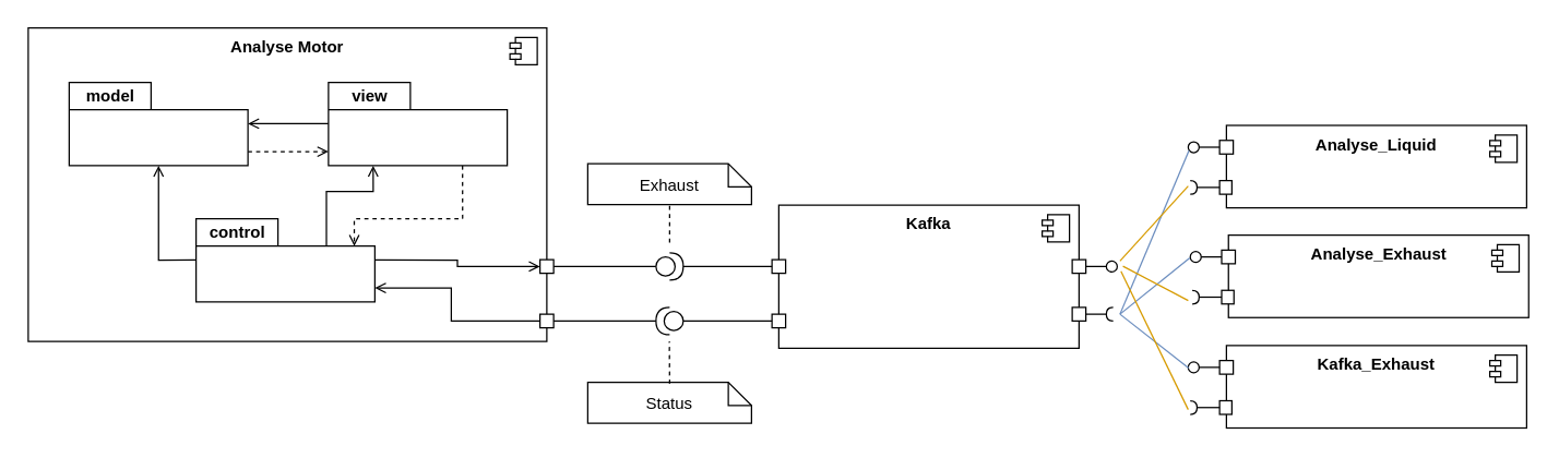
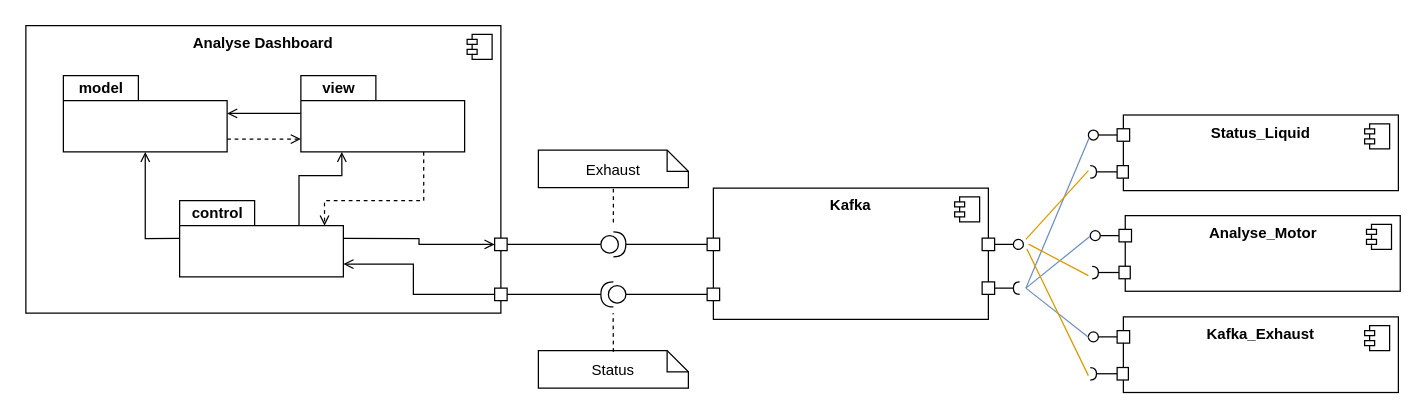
  <mxCell id="0" />
  <mxCell id="1" parent="0" />
- <mxCell id="2" value="Analyse Motor" style="html=1;dropTarget=0;whiteSpace=wrap;horizontal=1;verticalAlign=top;fontStyle=1" vertex="1" parent="1"><mxGeometry x="20" y="20" width="380" height="230" as="geometry" /></mxCell>
+ <mxCell id="2" value="Analyse Dashboard" style="html=1;dropTarget=0;whiteSpace=wrap;horizontal=1;verticalAlign=top;fontStyle=1" vertex="1" parent="1"><mxGeometry x="20" y="20" width="380" height="230" as="geometry" /></mxCell>
  <mxCell id="3" value="" style="shape=module;jettyWidth=8;jettyHeight=4;" vertex="1" parent="2"><mxGeometry x="1" width="20" height="20" relative="1" as="geometry"><mxPoint x="-27" y="7" as="offset" /></mxGeometry></mxCell>
  <mxCell id="4" style="edgeStyle=orthogonalEdgeStyle;rounded=0;orthogonalLoop=1;jettySize=auto;html=1;exitX=0;exitY=0;exitDx=131;exitDy=50.75;exitPerimeter=0;entryX=0;entryY=0;entryDx=0;entryDy=50.75;entryPerimeter=0;dashed=1;endArrow=open;endFill=0;" edge="1" parent="1" source="5" target="9"><mxGeometry relative="1" as="geometry" /></mxCell>
  <mxCell id="5" value="" style="shape=folder;fontStyle=1;spacingTop=10;tabWidth=60;tabHeight=20;tabPosition=left;html=1;whiteSpace=wrap;" vertex="1" parent="1"><mxGeometry x="50" y="60" width="131" height="61" as="geometry" /></mxCell>
  <mxCell id="6" value="model" style="text;align=center;fontStyle=1;verticalAlign=middle;spacingLeft=3;spacingRight=3;strokeColor=none;rotatable=0;points=[[0,0.5],[1,0.5]];portConstraint=eastwest;html=1;" vertex="1" parent="1"><mxGeometry x="40" y="60" width="80" height="20" as="geometry" /></mxCell>
  <mxCell id="7" style="edgeStyle=orthogonalEdgeStyle;rounded=0;orthogonalLoop=1;jettySize=auto;html=1;exitX=0;exitY=0;exitDx=0;exitDy=30.25;exitPerimeter=0;entryX=0;entryY=0;entryDx=131;entryDy=30.25;entryPerimeter=0;endArrow=open;endFill=0;" edge="1" parent="1" source="9" target="5"><mxGeometry relative="1" as="geometry" /></mxCell>
  <mxCell id="8" style="edgeStyle=orthogonalEdgeStyle;rounded=0;orthogonalLoop=1;jettySize=auto;html=1;exitX=0.75;exitY=1;exitDx=0;exitDy=0;exitPerimeter=0;entryX=0.885;entryY=0.328;entryDx=0;entryDy=0;entryPerimeter=0;dashed=1;endArrow=open;endFill=0;" edge="1" parent="1" source="9" target="14"><mxGeometry relative="1" as="geometry"><Array as="points"><mxPoint x="338" y="160" /><mxPoint x="259" y="160" /></Array></mxGeometry></mxCell>
  <mxCell id="9" value="" style="shape=folder;fontStyle=1;spacingTop=10;tabWidth=60;tabHeight=20;tabPosition=left;html=1;whiteSpace=wrap;" vertex="1" parent="1"><mxGeometry x="240" y="60" width="131" height="61" as="geometry" /></mxCell>
  <mxCell id="10" value="view" style="text;align=center;fontStyle=1;verticalAlign=middle;spacingLeft=3;spacingRight=3;strokeColor=none;rotatable=0;points=[[0,0.5],[1,0.5]];portConstraint=eastwest;html=1;" vertex="1" parent="1"><mxGeometry x="230" y="60" width="80" height="20" as="geometry" /></mxCell>
  <mxCell id="11" style="edgeStyle=orthogonalEdgeStyle;rounded=0;orthogonalLoop=1;jettySize=auto;html=1;exitX=0;exitY=0;exitDx=0;exitDy=30.25;exitPerimeter=0;entryX=0.5;entryY=1;entryDx=0;entryDy=0;entryPerimeter=0;endArrow=open;endFill=0;" edge="1" parent="1" source="14" target="5"><mxGeometry relative="1" as="geometry" /></mxCell>
  <mxCell id="12" style="edgeStyle=orthogonalEdgeStyle;rounded=0;orthogonalLoop=1;jettySize=auto;html=1;exitX=0;exitY=0;exitDx=95.5;exitDy=20;exitPerimeter=0;entryX=0.25;entryY=1;entryDx=0;entryDy=0;entryPerimeter=0;endArrow=open;endFill=0;" edge="1" parent="1" source="14" target="9"><mxGeometry relative="1" as="geometry" /></mxCell>
  <mxCell id="13" style="edgeStyle=orthogonalEdgeStyle;rounded=0;orthogonalLoop=1;jettySize=auto;html=1;exitX=0;exitY=0;exitDx=131;exitDy=30.25;exitPerimeter=0;entryX=0;entryY=0;entryDx=0;entryDy=5;entryPerimeter=0;endArrow=open;endFill=0;" edge="1" parent="1" source="14" target="18"><mxGeometry relative="1" as="geometry" /></mxCell>
  <mxCell id="14" value="" style="shape=folder;fontStyle=1;spacingTop=10;tabWidth=60;tabHeight=20;tabPosition=left;html=1;whiteSpace=wrap;" vertex="1" parent="1"><mxGeometry x="143" y="160" width="131" height="61" as="geometry" /></mxCell>
  <mxCell id="15" value="control" style="text;align=center;fontStyle=1;verticalAlign=middle;spacingLeft=3;spacingRight=3;strokeColor=none;rotatable=0;points=[[0,0.5],[1,0.5]];portConstraint=eastwest;html=1;" vertex="1" parent="1"><mxGeometry x="133" y="160" width="80" height="20" as="geometry" /></mxCell>
  <mxCell id="16" style="edgeStyle=orthogonalEdgeStyle;rounded=0;orthogonalLoop=1;jettySize=auto;html=1;curved=0;exitX=0;exitY=0;exitDx=0;exitDy=5;exitPerimeter=0;entryX=0;entryY=0;entryDx=131;entryDy=50.75;entryPerimeter=0;endArrow=open;endFill=0;" edge="1" parent="1" source="17" target="14"><mxGeometry relative="1" as="geometry"><Array as="points"><mxPoint x="330" y="235" /><mxPoint x="330" y="211" /></Array></mxGeometry></mxCell>
  <mxCell id="17" value="" style="html=1;points=[[0,0,0,0,5],[0,1,0,0,-5],[1,0,0,0,5],[1,1,0,0,-5]];perimeter=orthogonalPerimeter;outlineConnect=0;targetShapes=umlLifeline;portConstraint=eastwest;newEdgeStyle={&quot;curved&quot;:0,&quot;rounded&quot;:0};" vertex="1" parent="1"><mxGeometry x="395" y="230" width="10" height="10" as="geometry" /></mxCell>
  <mxCell id="18" value="" style="html=1;points=[[0,0,0,0,5],[0,1,0,0,-5],[1,0,0,0,5],[1,1,0,0,-5]];perimeter=orthogonalPerimeter;outlineConnect=0;targetShapes=umlLifeline;portConstraint=eastwest;newEdgeStyle={&quot;curved&quot;:0,&quot;rounded&quot;:0};" vertex="1" parent="1"><mxGeometry x="395" y="190" width="10" height="10" as="geometry" /></mxCell>
  <mxCell id="19" value="Kafka" style="html=1;dropTarget=0;whiteSpace=wrap;horizontal=1;verticalAlign=top;fontStyle=1" vertex="1" parent="1"><mxGeometry x="570" y="150" width="220" height="105" as="geometry" /></mxCell>
  <mxCell id="20" value="" style="shape=module;jettyWidth=8;jettyHeight=4;" vertex="1" parent="19"><mxGeometry x="1" width="20" height="20" relative="1" as="geometry"><mxPoint x="-27" y="7" as="offset" /></mxGeometry></mxCell>
  <mxCell id="21" value="" style="html=1;points=[[0,0,0,0,5],[0,1,0,0,-5],[1,0,0,0,5],[1,1,0,0,-5]];perimeter=orthogonalPerimeter;outlineConnect=0;targetShapes=umlLifeline;portConstraint=eastwest;newEdgeStyle={&quot;curved&quot;:0,&quot;rounded&quot;:0};" vertex="1" parent="1"><mxGeometry x="565" y="230" width="10" height="10" as="geometry" /></mxCell>
  <mxCell id="22" value="" style="html=1;points=[[0,0,0,0,5],[0,1,0,0,-5],[1,0,0,0,5],[1,1,0,0,-5]];perimeter=orthogonalPerimeter;outlineConnect=0;targetShapes=umlLifeline;portConstraint=eastwest;newEdgeStyle={&quot;curved&quot;:0,&quot;rounded&quot;:0};" vertex="1" parent="1"><mxGeometry x="565" y="190" width="10" height="10" as="geometry" /></mxCell>
  <mxCell id="23" style="edgeStyle=orthogonalEdgeStyle;rounded=0;orthogonalLoop=1;jettySize=auto;html=1;entryX=0;entryY=0;entryDx=0;entryDy=5;entryPerimeter=0;endArrow=none;endFill=0;" edge="1" parent="1" source="25" target="22"><mxGeometry relative="1" as="geometry" /></mxCell>
  <mxCell id="24" style="edgeStyle=orthogonalEdgeStyle;rounded=0;orthogonalLoop=1;jettySize=auto;html=1;exitX=0;exitY=0.5;exitDx=0;exitDy=0;exitPerimeter=0;entryX=1;entryY=0;entryDx=0;entryDy=5;entryPerimeter=0;endArrow=none;endFill=0;" edge="1" parent="1" source="25" target="18"><mxGeometry relative="1" as="geometry" /></mxCell>
  <mxCell id="25" value="" style="shape=providedRequiredInterface;html=1;verticalLabelPosition=bottom;sketch=0;" vertex="1" parent="1"><mxGeometry x="480" y="185" width="20" height="20" as="geometry" /></mxCell>
  <mxCell id="26" style="edgeStyle=orthogonalEdgeStyle;rounded=0;orthogonalLoop=1;jettySize=auto;html=1;exitX=1;exitY=0.5;exitDx=0;exitDy=0;exitPerimeter=0;endArrow=none;endFill=0;" edge="1" parent="1" source="28" target="17"><mxGeometry relative="1" as="geometry" /></mxCell>
  <mxCell id="27" style="edgeStyle=orthogonalEdgeStyle;rounded=0;orthogonalLoop=1;jettySize=auto;html=1;exitX=0;exitY=0.5;exitDx=0;exitDy=0;exitPerimeter=0;entryX=0;entryY=0;entryDx=0;entryDy=5;entryPerimeter=0;endArrow=none;endFill=0;" edge="1" parent="1" source="28" target="21"><mxGeometry relative="1" as="geometry" /></mxCell>
  <mxCell id="28" value="" style="shape=providedRequiredInterface;html=1;verticalLabelPosition=bottom;sketch=0;rotation=-180;" vertex="1" parent="1"><mxGeometry x="480" y="225" width="20" height="20" as="geometry" /></mxCell>
  <mxCell id="29" value="" style="shape=note2;boundedLbl=1;whiteSpace=wrap;html=1;size=17;verticalAlign=top;align=center;" vertex="1" parent="1"><mxGeometry x="430" y="119.5" width="120" height="30" as="geometry" /></mxCell>
  <mxCell id="30" style="edgeStyle=orthogonalEdgeStyle;rounded=0;orthogonalLoop=1;jettySize=auto;html=1;exitX=0.5;exitY=1;exitDx=0;exitDy=0;endArrow=none;endFill=0;dashed=1;" edge="1" parent="1" source="31"><mxGeometry relative="1" as="geometry"><mxPoint x="490" y="180" as="targetPoint" /></mxGeometry></mxCell>
  <mxCell id="31" value="Exhaust" style="text;html=1;strokeColor=none;fillColor=none;align=center;verticalAlign=middle;whiteSpace=wrap;rounded=0;" vertex="1" parent="1"><mxGeometry x="430" y="120.5" width="120" height="30" as="geometry" /></mxCell>
  <mxCell id="32" value="" style="shape=note2;boundedLbl=1;whiteSpace=wrap;html=1;size=17;verticalAlign=top;align=center;" vertex="1" parent="1"><mxGeometry x="430" y="280" width="120" height="30" as="geometry" /></mxCell>
  <mxCell id="33" style="edgeStyle=orthogonalEdgeStyle;rounded=0;orthogonalLoop=1;jettySize=auto;html=1;exitX=0.5;exitY=0;exitDx=0;exitDy=0;endArrow=none;endFill=0;dashed=1;" edge="1" parent="1" source="34"><mxGeometry relative="1" as="geometry"><mxPoint x="489.8" y="250" as="targetPoint" /></mxGeometry></mxCell>
  <mxCell id="34" value="Status" style="text;html=1;strokeColor=none;fillColor=none;align=center;verticalAlign=middle;whiteSpace=wrap;rounded=0;" vertex="1" parent="1"><mxGeometry x="430" y="281" width="120" height="30" as="geometry" /></mxCell>
- <mxCell id="35" value="Analyse_Liquid" style="html=1;dropTarget=0;whiteSpace=wrap;horizontal=1;verticalAlign=top;fontStyle=1" vertex="1" parent="1"><mxGeometry x="898" y="91.5" width="220" height="60.5" as="geometry" /></mxCell>
+ <mxCell id="35" value="Status_Liquid" style="html=1;dropTarget=0;whiteSpace=wrap;horizontal=1;verticalAlign=top;fontStyle=1" vertex="1" parent="1"><mxGeometry x="898" y="91.5" width="220" height="60.5" as="geometry" /></mxCell>
  <mxCell id="36" value="" style="shape=module;jettyWidth=8;jettyHeight=4;" vertex="1" parent="35"><mxGeometry x="1" width="20" height="20" relative="1" as="geometry"><mxPoint x="-27" y="7" as="offset" /></mxGeometry></mxCell>
  <mxCell id="37" value="" style="html=1;rounded=0;" vertex="1" parent="1"><mxGeometry x="893" y="102.5" width="10" height="10" as="geometry" /></mxCell>
  <mxCell id="38" value="" style="endArrow=none;html=1;rounded=0;align=center;verticalAlign=top;endFill=0;labelBackgroundColor=none;endSize=2;" edge="1" parent="1" source="37" target="39"><mxGeometry relative="1" as="geometry" /></mxCell>
  <mxCell id="39" value="" style="ellipse;html=1;fontSize=11;align=center;fillColor=none;points=[];aspect=fixed;resizable=0;verticalAlign=bottom;labelPosition=center;verticalLabelPosition=top;flipH=1;" vertex="1" parent="1"><mxGeometry x="870" y="103.5" width="8" height="8" as="geometry" /></mxCell>
  <mxCell id="40" value="" style="html=1;rounded=0;flipV=0;flipH=0;" vertex="1" parent="1"><mxGeometry x="893" y="132" width="9" height="10" as="geometry" /></mxCell>
  <mxCell id="41" value="" style="endArrow=none;html=1;rounded=0;align=center;verticalAlign=top;endFill=0;labelBackgroundColor=none;endSize=2;" edge="1" parent="1" source="40" target="42"><mxGeometry relative="1" as="geometry" /></mxCell>
  <mxCell id="42" value="" style="shape=requiredInterface;html=1;fontSize=11;align=center;fillColor=none;points=[];aspect=fixed;resizable=0;verticalAlign=bottom;labelPosition=center;verticalLabelPosition=top;flipH=0;flipV=0;" vertex="1" parent="1"><mxGeometry x="871.5" y="132" width="5" height="10" as="geometry" /></mxCell>
- <mxCell id="43" value="Analyse_Exhaust" style="html=1;dropTarget=0;whiteSpace=wrap;horizontal=1;verticalAlign=top;fontStyle=1" vertex="1" parent="1"><mxGeometry x="899.5" y="172" width="220" height="60.5" as="geometry" /></mxCell>
+ <mxCell id="43" value="Analyse_Motor" style="html=1;dropTarget=0;whiteSpace=wrap;horizontal=1;verticalAlign=top;fontStyle=1" vertex="1" parent="1"><mxGeometry x="899.5" y="172" width="220" height="60.5" as="geometry" /></mxCell>
  <mxCell id="44" value="" style="shape=module;jettyWidth=8;jettyHeight=4;" vertex="1" parent="43"><mxGeometry x="1" width="20" height="20" relative="1" as="geometry"><mxPoint x="-27" y="7" as="offset" /></mxGeometry></mxCell>
  <mxCell id="45" value="" style="html=1;rounded=0;" vertex="1" parent="1"><mxGeometry x="894.5" y="183" width="10" height="10" as="geometry" /></mxCell>
  <mxCell id="46" value="" style="endArrow=none;html=1;rounded=0;align=center;verticalAlign=top;endFill=0;labelBackgroundColor=none;endSize=2;" edge="1" parent="1" source="45" target="47"><mxGeometry relative="1" as="geometry" /></mxCell>
  <mxCell id="47" value="" style="ellipse;html=1;fontSize=11;align=center;fillColor=none;points=[];aspect=fixed;resizable=0;verticalAlign=bottom;labelPosition=center;verticalLabelPosition=top;flipH=1;" vertex="1" parent="1"><mxGeometry x="871.5" y="184" width="8" height="8" as="geometry" /></mxCell>
  <mxCell id="48" value="" style="html=1;rounded=0;flipV=0;flipH=0;" vertex="1" parent="1"><mxGeometry x="894.5" y="212.5" width="9" height="10" as="geometry" /></mxCell>
  <mxCell id="49" value="" style="endArrow=none;html=1;rounded=0;align=center;verticalAlign=top;endFill=0;labelBackgroundColor=none;endSize=2;" edge="1" parent="1" source="48" target="50"><mxGeometry relative="1" as="geometry" /></mxCell>
  <mxCell id="50" value="" style="shape=requiredInterface;html=1;fontSize=11;align=center;fillColor=none;points=[];aspect=fixed;resizable=0;verticalAlign=bottom;labelPosition=center;verticalLabelPosition=top;flipH=0;flipV=0;" vertex="1" parent="1"><mxGeometry x="873" y="212.5" width="5" height="10" as="geometry" /></mxCell>
  <mxCell id="51" value="Kafka_Exhaust" style="html=1;dropTarget=0;whiteSpace=wrap;horizontal=1;verticalAlign=top;fontStyle=1" vertex="1" parent="1"><mxGeometry x="898" y="253" width="220" height="60.5" as="geometry" /></mxCell>
  <mxCell id="52" value="" style="shape=module;jettyWidth=8;jettyHeight=4;" vertex="1" parent="51"><mxGeometry x="1" width="20" height="20" relative="1" as="geometry"><mxPoint x="-27" y="7" as="offset" /></mxGeometry></mxCell>
  <mxCell id="53" value="" style="html=1;rounded=0;" vertex="1" parent="1"><mxGeometry x="893" y="264" width="10" height="10" as="geometry" /></mxCell>
  <mxCell id="54" value="" style="endArrow=none;html=1;rounded=0;align=center;verticalAlign=top;endFill=0;labelBackgroundColor=none;endSize=2;" edge="1" parent="1" source="53" target="55"><mxGeometry relative="1" as="geometry" /></mxCell>
  <mxCell id="55" value="" style="ellipse;html=1;fontSize=11;align=center;fillColor=none;points=[];aspect=fixed;resizable=0;verticalAlign=bottom;labelPosition=center;verticalLabelPosition=top;flipH=1;" vertex="1" parent="1"><mxGeometry x="870" y="265" width="8" height="8" as="geometry" /></mxCell>
  <mxCell id="56" value="" style="html=1;rounded=0;flipV=0;flipH=0;" vertex="1" parent="1"><mxGeometry x="893" y="293.5" width="9" height="10" as="geometry" /></mxCell>
  <mxCell id="57" value="" style="endArrow=none;html=1;rounded=0;align=center;verticalAlign=top;endFill=0;labelBackgroundColor=none;endSize=2;" edge="1" parent="1" source="56" target="58"><mxGeometry relative="1" as="geometry" /></mxCell>
  <mxCell id="58" value="" style="shape=requiredInterface;html=1;fontSize=11;align=center;fillColor=none;points=[];aspect=fixed;resizable=0;verticalAlign=bottom;labelPosition=center;verticalLabelPosition=top;flipH=0;flipV=0;" vertex="1" parent="1"><mxGeometry x="871.5" y="293.5" width="5" height="10" as="geometry" /></mxCell>
  <mxCell id="59" value="" style="html=1;rounded=0;" vertex="1" parent="1"><mxGeometry x="785" y="190" width="10" height="10" as="geometry" /></mxCell>
  <mxCell id="60" value="" style="endArrow=none;html=1;rounded=0;align=center;verticalAlign=top;endFill=0;labelBackgroundColor=none;endSize=2;" edge="1" parent="1" source="59" target="61"><mxGeometry relative="1" as="geometry" /></mxCell>
  <mxCell id="61" value="" style="ellipse;html=1;fontSize=11;align=center;fillColor=none;points=[];aspect=fixed;resizable=0;verticalAlign=bottom;labelPosition=center;verticalLabelPosition=top;flipH=1;" vertex="1" parent="1"><mxGeometry x="810" y="191" width="8" height="8" as="geometry" /></mxCell>
  <mxCell id="62" value="" style="html=1;rounded=0;" vertex="1" parent="1"><mxGeometry x="785" y="225" width="10" height="10" as="geometry" /></mxCell>
  <mxCell id="63" value="" style="endArrow=none;html=1;rounded=0;align=center;verticalAlign=top;endFill=0;labelBackgroundColor=none;endSize=2;" edge="1" parent="1" source="62" target="65"><mxGeometry relative="1" as="geometry" /></mxCell>
  <mxCell id="64" value="" style="rounded=0;orthogonalLoop=1;jettySize=auto;html=1;endArrow=none;endFill=0;fillColor=#dae8fc;strokeColor=#6c8ebf;entryX=0.928;entryY=0.796;entryDx=0;entryDy=0;entryPerimeter=0;" edge="1" parent="1" target="39"><mxGeometry relative="1" as="geometry"><mxPoint x="820" y="230" as="sourcePoint" /><mxPoint x="840" y="140" as="targetPoint" /></mxGeometry></mxCell>
  <mxCell id="65" value="" style="shape=requiredInterface;html=1;fontSize=11;align=center;fillColor=none;points=[];aspect=fixed;resizable=0;verticalAlign=bottom;labelPosition=center;verticalLabelPosition=top;flipH=1;" vertex="1" parent="1"><mxGeometry x="810" y="225" width="5" height="10" as="geometry" /></mxCell>
  <mxCell id="66" value="" style="rounded=0;orthogonalLoop=1;jettySize=auto;html=1;entryX=1.043;entryY=0.589;entryDx=0;entryDy=0;entryPerimeter=0;endArrow=none;endFill=0;fillColor=#dae8fc;strokeColor=#6c8ebf;" edge="1" parent="1" target="47"><mxGeometry relative="1" as="geometry"><mxPoint x="820" y="230" as="sourcePoint" /><mxPoint x="851" y="145" as="targetPoint" /></mxGeometry></mxCell>
  <mxCell id="67" value="" style="rounded=0;orthogonalLoop=1;jettySize=auto;html=1;endArrow=none;endFill=0;fillColor=#dae8fc;strokeColor=#6c8ebf;entryX=0.964;entryY=0.572;entryDx=0;entryDy=0;entryPerimeter=0;" edge="1" parent="1" target="55"><mxGeometry relative="1" as="geometry"><mxPoint x="820" y="230" as="sourcePoint" /><mxPoint x="840" y="290" as="targetPoint" /></mxGeometry></mxCell>
  <mxCell id="68" value="" style="rounded=0;orthogonalLoop=1;jettySize=auto;html=1;endArrow=none;endFill=0;fillColor=#ffe6cc;strokeColor=#d79b00;" edge="1" parent="1"><mxGeometry relative="1" as="geometry"><mxPoint x="820" y="191" as="sourcePoint" /><mxPoint x="870" y="136" as="targetPoint" /></mxGeometry></mxCell>
  <mxCell id="69" value="" style="rounded=0;orthogonalLoop=1;jettySize=auto;html=1;endArrow=none;endFill=0;fillColor=#ffe6cc;strokeColor=#d79b00;exitX=-0.522;exitY=0.475;exitDx=0;exitDy=0;exitPerimeter=0;" edge="1" parent="1"><mxGeometry relative="1" as="geometry"><mxPoint x="822.176" y="194.8" as="sourcePoint" /><mxPoint x="870" y="220" as="targetPoint" /></mxGeometry></mxCell>
  <mxCell id="70" value="" style="rounded=0;orthogonalLoop=1;jettySize=auto;html=1;endArrow=none;endFill=0;fillColor=#ffe6cc;strokeColor=#d79b00;exitX=-0.341;exitY=0.946;exitDx=0;exitDy=0;exitPerimeter=0;" edge="1" parent="1" source="61"><mxGeometry relative="1" as="geometry"><mxPoint x="830" y="201" as="sourcePoint" /><mxPoint x="870" y="300" as="targetPoint" /></mxGeometry></mxCell>
